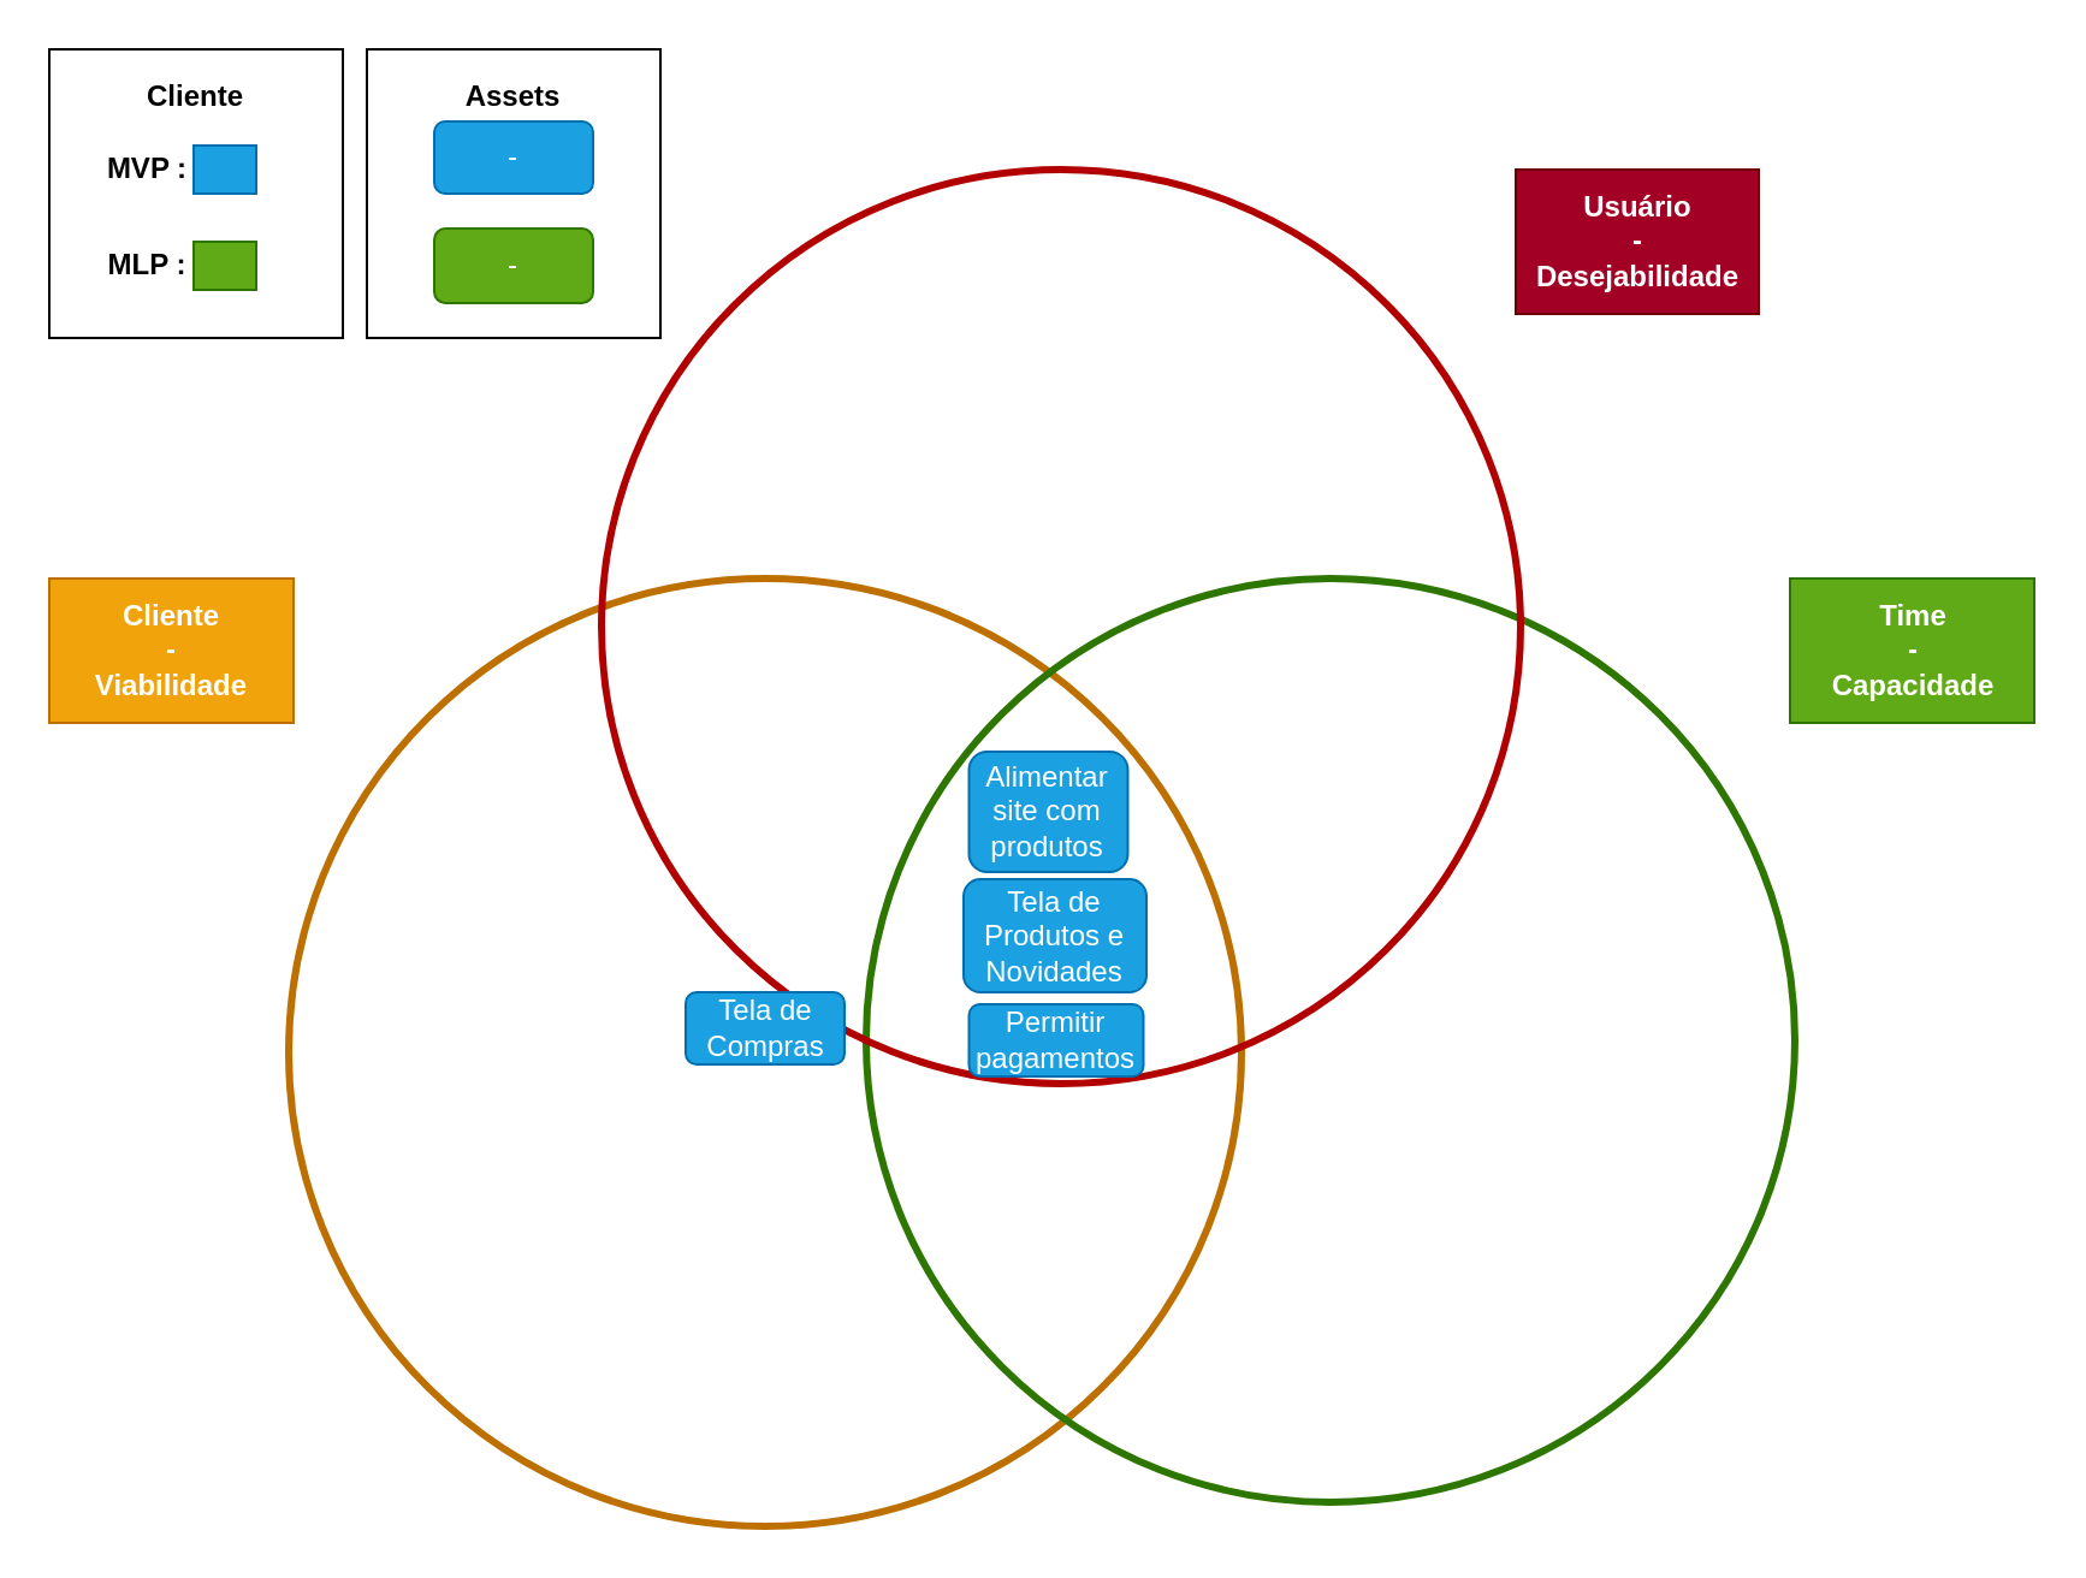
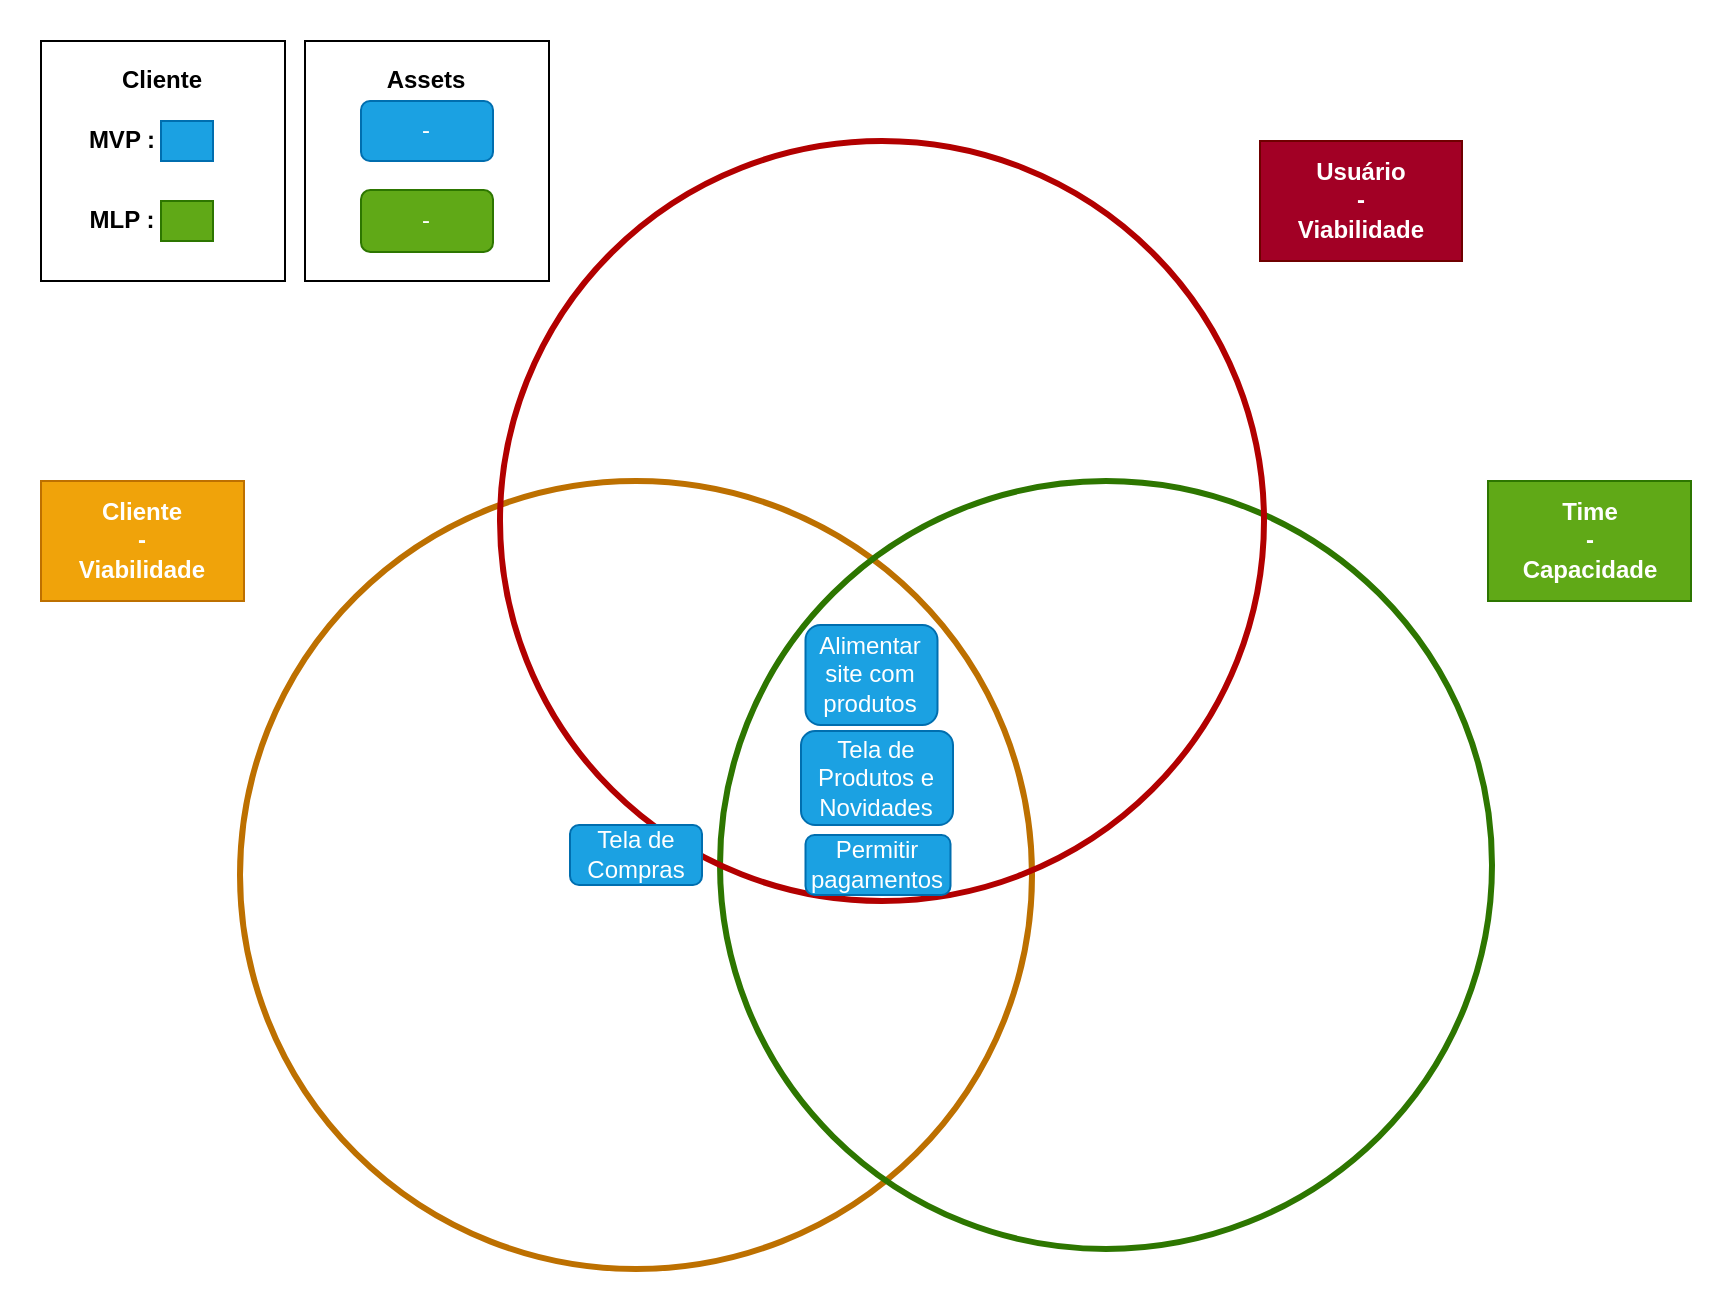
  <mxCell id="0" />
  <mxCell id="1" parent="0" />
  <mxCell id="2" value="" style="rounded=0;whiteSpace=wrap;html=1;fillColor=none;" parent="1" vertex="1"><mxGeometry x="152" y="20" width="122" height="120" as="geometry" /></mxCell>
  <mxCell id="3" value="" style="ellipse;whiteSpace=wrap;html=1;aspect=fixed;fillColor=none;strokeColor=#BD7000;strokeWidth=3;fontColor=#ffffff;" parent="1" vertex="1"><mxGeometry x="119.5" y="240" width="396" height="394" as="geometry" /></mxCell>
  <mxCell id="4" value="" style="ellipse;whiteSpace=wrap;html=1;aspect=fixed;fillColor=none;strokeColor=#2D7600;fontColor=#ffffff;strokeWidth=3;" parent="1" vertex="1"><mxGeometry x="359.5" y="240" width="386" height="384" as="geometry" /></mxCell>
  <mxCell id="5" value="" style="ellipse;whiteSpace=wrap;html=1;aspect=fixed;fillColor=none;strokeColor=#B20000;fontColor=#ffffff;strokeWidth=3;" parent="1" vertex="1"><mxGeometry x="249.5" y="70" width="382" height="380" as="geometry" /></mxCell>
  <mxCell id="6" value="&lt;div&gt;&lt;b&gt;Time&lt;/b&gt;&lt;/div&gt;&lt;div&gt;&lt;b&gt;-&lt;/b&gt;&lt;br&gt;&lt;/div&gt;&lt;div&gt;&lt;b&gt;Capacidade&lt;br&gt;&lt;/b&gt;&lt;/div&gt;" style="text;html=1;strokeColor=#2D7600;fillColor=#60a917;align=center;verticalAlign=middle;whiteSpace=wrap;rounded=0;fontColor=#ffffff;" parent="1" vertex="1"><mxGeometry x="743.5" y="240" width="101.5" height="60" as="geometry" /></mxCell>
  <mxCell id="7" value="-" style="rounded=1;whiteSpace=wrap;html=1;fillColor=#60a917;fontColor=#ffffff;strokeColor=#2D7600;" parent="1" vertex="1"><mxGeometry x="180" y="94.5" width="66" height="31" as="geometry" /></mxCell>
  <mxCell id="8" style="edgeStyle=orthogonalEdgeStyle;rounded=0;orthogonalLoop=1;jettySize=auto;html=1;exitX=0.5;exitY=1;exitDx=0;exitDy=0;fontColor=#B9E0A5;" parent="1" edge="1"><mxGeometry relative="1" as="geometry"><mxPoint x="211.5" y="365" as="sourcePoint" /><mxPoint x="211.5" y="365" as="targetPoint" /></mxGeometry></mxCell>
- <mxCell id="9" value="&lt;div align=&quot;center&quot;&gt;&lt;b&gt;Usuário&lt;/b&gt;&lt;/div&gt;&lt;div align=&quot;center&quot;&gt;&lt;b&gt;-&lt;/b&gt;&lt;/div&gt;&lt;div align=&quot;center&quot;&gt;&lt;b&gt;Desejabilidade&lt;br&gt;&lt;/b&gt;&lt;/div&gt;" style="text;html=1;strokeColor=#6F0000;fillColor=#a20025;align=center;verticalAlign=middle;whiteSpace=wrap;rounded=0;fontColor=#ffffff;" parent="1" vertex="1"><mxGeometry x="629.5" y="70" width="101" height="60" as="geometry" /></mxCell>
+ <mxCell id="9" value="&lt;div align=&quot;center&quot;&gt;&lt;b&gt;Usuário&lt;/b&gt;&lt;/div&gt;&lt;div align=&quot;center&quot;&gt;&lt;b&gt;-&lt;/b&gt;&lt;/div&gt;&lt;div align=&quot;center&quot;&gt;&lt;b&gt;Viabilidade&lt;br&gt;&lt;/b&gt;&lt;/div&gt;" style="text;html=1;strokeColor=#6F0000;fillColor=#a20025;align=center;verticalAlign=middle;whiteSpace=wrap;rounded=0;fontColor=#ffffff;" parent="1" vertex="1"><mxGeometry x="629.5" y="70" width="101" height="60" as="geometry" /></mxCell>
  <mxCell id="10" value="&lt;font style=&quot;font-size: 20px&quot;&gt;&lt;b&gt;360º View&lt;br&gt;&lt;/b&gt;&lt;/font&gt;" style="text;html=1;align=center;verticalAlign=middle;whiteSpace=wrap;rounded=0;fontColor=#fff;" parent="1" vertex="1"><mxGeometry x="392" y="20" width="97" height="30" as="geometry" /></mxCell>
  <mxCell id="11" value="-" style="rounded=1;whiteSpace=wrap;html=1;fillColor=#1ba1e2;fontColor=#ffffff;strokeColor=#006EAF;" parent="1" vertex="1"><mxGeometry x="180" y="50" width="66" height="30" as="geometry" /></mxCell>
  <mxCell id="12" value="&lt;b&gt;MVP :&lt;/b&gt;" style="text;html=1;strokeColor=none;fillColor=none;align=center;verticalAlign=middle;whiteSpace=wrap;rounded=0;" parent="1" vertex="1"><mxGeometry x="40" y="60" width="42" height="20" as="geometry" /></mxCell>
  <mxCell id="13" value="" style="rounded=0;whiteSpace=wrap;html=1;fillColor=#1ba1e2;strokeColor=#006EAF;fontColor=#ffffff;" parent="1" vertex="1"><mxGeometry x="80" y="60" width="26" height="20" as="geometry" /></mxCell>
  <mxCell id="14" value="&lt;b&gt;MLP :&lt;/b&gt;" style="text;html=1;strokeColor=none;fillColor=none;align=center;verticalAlign=middle;whiteSpace=wrap;rounded=0;" parent="1" vertex="1"><mxGeometry x="40" y="100" width="42" height="20" as="geometry" /></mxCell>
  <mxCell id="15" value="" style="rounded=0;whiteSpace=wrap;html=1;fillColor=#60a917;strokeColor=#2D7600;fontColor=#ffffff;" parent="1" vertex="1"><mxGeometry x="80" y="100" width="26" height="20" as="geometry" /></mxCell>
  <mxCell id="16" value="" style="rounded=0;whiteSpace=wrap;html=1;fillColor=none;" parent="1" vertex="1"><mxGeometry x="20" y="20" width="122" height="120" as="geometry" /></mxCell>
  <mxCell id="17" value="&lt;b&gt;Cliente&lt;/b&gt;" style="text;html=1;strokeColor=none;fillColor=none;align=center;verticalAlign=middle;whiteSpace=wrap;rounded=0;" parent="1" vertex="1"><mxGeometry x="55" y="30" width="52" height="20" as="geometry" /></mxCell>
  <mxCell id="18" value="&lt;div&gt;&lt;b&gt;Cliente&lt;/b&gt;&lt;/div&gt;&lt;div&gt;&lt;b&gt;-&lt;/b&gt;&lt;/div&gt;&lt;div&gt;&lt;b&gt;Viabilidade&lt;br&gt;&lt;/b&gt;&lt;/div&gt;" style="text;html=1;strokeColor=#BD7000;fillColor=#f0a30a;align=center;verticalAlign=middle;whiteSpace=wrap;rounded=0;fontColor=#ffffff;" parent="1" vertex="1"><mxGeometry x="20" y="240" width="101.5" height="60" as="geometry" /></mxCell>
  <mxCell id="19" value="&lt;b&gt;Assets&lt;/b&gt;" style="text;html=1;strokeColor=none;fillColor=none;align=center;verticalAlign=middle;whiteSpace=wrap;rounded=0;" parent="1" vertex="1"><mxGeometry x="187" y="30" width="52" height="20" as="geometry" /></mxCell>
  <mxCell id="20" value="Tela de Produtos e Novidades" style="rounded=1;whiteSpace=wrap;html=1;fillColor=#1ba1e2;fontColor=#ffffff;strokeColor=#006EAF;" parent="1" vertex="1"><mxGeometry x="400" y="365" width="76" height="47" as="geometry" /></mxCell>
  <mxCell id="21" value="Alimentar site com produtos" style="rounded=1;whiteSpace=wrap;html=1;fillColor=#1ba1e2;fontColor=#ffffff;strokeColor=#006EAF;" vertex="1" parent="1"><mxGeometry x="402.25" y="312" width="66" height="50" as="geometry" /></mxCell>
  <mxCell id="22" value="Permitir pagamentos" style="rounded=1;whiteSpace=wrap;html=1;fillColor=#1ba1e2;fontColor=#ffffff;strokeColor=#006EAF;" vertex="1" parent="1"><mxGeometry x="402.25" y="417" width="72.5" height="30" as="geometry" /></mxCell>
  <mxCell id="23" value="Tela de Compras" style="rounded=1;whiteSpace=wrap;html=1;fillColor=#1ba1e2;fontColor=#ffffff;strokeColor=#006EAF;" vertex="1" parent="1"><mxGeometry x="284.5" y="412" width="66" height="30" as="geometry" /></mxCell>
